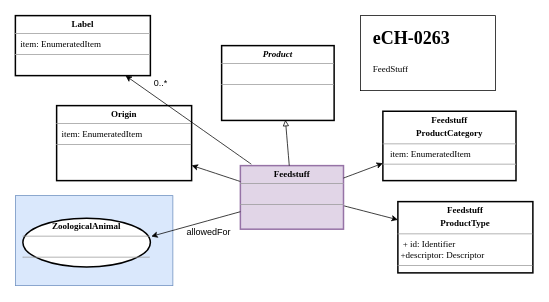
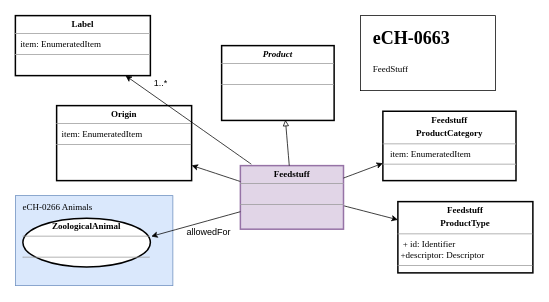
  <mxCell id="0" />
  <mxCell id="1" parent="0" />
  <mxCell id="2" value="&lt;p style=&quot;margin:0px;margin-top:4px;text-align:center;&quot;&gt;&lt;b&gt;Feedstuff&lt;/b&gt;&lt;/p&gt;&lt;hr size=&quot;1&quot;&gt;&lt;p style=&quot;margin:0px;margin-left:4px;&quot;&gt;&amp;nbsp;&lt;br&gt;&lt;/p&gt;&lt;p style=&quot;margin:0px;margin-left:4px;&quot;&gt;&lt;/p&gt;&lt;hr size=&quot;1&quot;&gt;&lt;p style=&quot;margin:0px;margin-left:4px;&quot;&gt;&lt;br&gt;&lt;/p&gt;" style="verticalAlign=top;align=left;overflow=fill;fontSize=12;fontFamily=Verdana;html=1;sketch=0;strokeWidth=2;fillColor=#e1d5e7;strokeColor=#9673a6;" parent="1" vertex="1"><mxGeometry x="320" y="220" width="137.5" height="84.75" as="geometry" /></mxCell>
  <mxCell id="3" value="&lt;p style=&quot;margin:0px;margin-top:4px;text-align:center;&quot;&gt;&lt;b&gt;Origin&lt;/b&gt;&lt;/p&gt;&lt;hr size=&quot;1&quot;&gt;&lt;p style=&quot;margin:0px;margin-left:4px;&quot;&gt;&amp;nbsp;item: EnumeratedItem&lt;br&gt;&lt;/p&gt;&lt;hr size=&quot;1&quot;&gt;&lt;p style=&quot;margin:0px;margin-left:4px;&quot;&gt;&lt;br&gt;&lt;/p&gt;" style="verticalAlign=top;align=left;overflow=fill;fontSize=12;fontFamily=Verdana;html=1;sketch=0;strokeWidth=2;" parent="1" vertex="1"><mxGeometry x="75" y="140" width="180" height="100" as="geometry" /></mxCell>
  <mxCell id="4" value="" style="endArrow=classic;html=1;sketch=0;fontFamily=Verdana;curved=1;exitX=0;exitY=0.25;exitDx=0;exitDy=0;" parent="1" source="2" target="3" edge="1"><mxGeometry width="50" height="50" relative="1" as="geometry"><mxPoint x="985" y="223.25" as="sourcePoint" /><mxPoint x="579.74" y="485.63" as="targetPoint" /></mxGeometry></mxCell>
  <mxCell id="5" value="&lt;p style=&quot;margin:0px;margin-top:4px;text-align:center;&quot;&gt;&lt;b&gt;Label&lt;/b&gt;&lt;/p&gt;&lt;hr size=&quot;1&quot;&gt;&lt;p style=&quot;margin:0px;margin-left:4px;&quot;&gt;&amp;nbsp;item: EnumeratedItem&lt;br&gt;&lt;/p&gt;&lt;hr size=&quot;1&quot;&gt;&lt;p style=&quot;margin:0px;margin-left:4px;&quot;&gt;&lt;br&gt;&lt;/p&gt;" style="verticalAlign=top;align=left;overflow=fill;fontSize=12;fontFamily=Verdana;html=1;sketch=0;strokeWidth=2;" parent="1" vertex="1"><mxGeometry x="20" y="20" width="180" height="80" as="geometry" /></mxCell>
  <mxCell id="6" value="" style="endArrow=classic;html=1;sketch=0;fontFamily=Verdana;curved=1;exitX=0.106;exitY=-0.023;exitDx=0;exitDy=0;exitPerimeter=0;" parent="1" source="2" target="5" edge="1"><mxGeometry width="50" height="50" relative="1" as="geometry"><mxPoint x="1003.75" y="181.812" as="sourcePoint" /><mxPoint x="573.4" y="184.449" as="targetPoint" /></mxGeometry></mxCell>
- <mxCell id="7" value="0..*" style="text;html=1;strokeColor=none;fillColor=none;align=center;verticalAlign=middle;whiteSpace=wrap;rounded=0;" parent="1" vertex="1"><mxGeometry x="184" y="95" width="60" height="30" as="geometry" /></mxCell>
+ <mxCell id="7" value="1..*" style="text;html=1;strokeColor=none;fillColor=none;align=center;verticalAlign=middle;whiteSpace=wrap;rounded=0;" parent="1" vertex="1"><mxGeometry x="184" y="95" width="60" height="30" as="geometry" /></mxCell>
  <mxCell id="8" value="&lt;p style=&quot;margin:0px;margin-top:4px;text-align:center;&quot;&gt;&lt;b style=&quot;background-color: initial;&quot;&gt;Feedstuff&lt;/b&gt;&lt;/p&gt;&lt;p style=&quot;margin:0px;margin-top:4px;text-align:center;&quot;&gt;&lt;b style=&quot;background-color: initial;&quot;&gt;ProductType&lt;/b&gt;&lt;br&gt;&lt;/p&gt;&lt;hr size=&quot;1&quot;&gt;&lt;p style=&quot;margin:0px;margin-left:4px;&quot;&gt;&amp;nbsp;+ id: Identifier&lt;br&gt;&lt;/p&gt;&lt;p style=&quot;margin:0px;margin-left:4px;&quot;&gt;+descriptor: Descriptor&lt;/p&gt;&lt;hr size=&quot;1&quot;&gt;&lt;p style=&quot;margin:0px;margin-left:4px;&quot;&gt;&lt;br&gt;&lt;/p&gt;" style="verticalAlign=top;align=left;overflow=fill;fontSize=12;fontFamily=Verdana;html=1;sketch=0;strokeWidth=2;" parent="1" vertex="1"><mxGeometry x="530" y="268" width="180" height="95" as="geometry" /></mxCell>
  <mxCell id="9" value="&lt;p style=&quot;margin:0px;margin-top:4px;text-align:center;&quot;&gt;&lt;b style=&quot;background-color: initial;&quot;&gt;Feedstuff&lt;/b&gt;&lt;/p&gt;&lt;p style=&quot;margin:0px;margin-top:4px;text-align:center;&quot;&gt;&lt;b style=&quot;background-color: initial;&quot;&gt;ProductCategory&lt;/b&gt;&lt;br&gt;&lt;/p&gt;&lt;hr size=&quot;1&quot;&gt;&lt;p style=&quot;margin:0px;margin-left:4px;&quot;&gt;&amp;nbsp; item: EnumeratedItem&lt;br&gt;&lt;/p&gt;&lt;hr size=&quot;1&quot;&gt;&lt;p style=&quot;margin:0px;margin-left:4px;&quot;&gt;&lt;br&gt;&lt;/p&gt;" style="verticalAlign=top;align=left;overflow=fill;fontSize=12;fontFamily=Verdana;html=1;sketch=0;strokeWidth=2;" parent="1" vertex="1"><mxGeometry x="510" y="147.5" width="177.5" height="92.5" as="geometry" /></mxCell>
  <mxCell id="10" value="" style="endArrow=classic;html=1;sketch=0;fontFamily=Verdana;curved=1;exitX=1.007;exitY=0.634;exitDx=0;exitDy=0;exitPerimeter=0;" parent="1" source="2" target="8" edge="1"><mxGeometry width="50" height="50" relative="1" as="geometry"><mxPoint x="897.54" y="134.625" as="sourcePoint" /><mxPoint x="791.897" y="38" as="targetPoint" /></mxGeometry></mxCell>
  <mxCell id="11" value="" style="endArrow=classic;html=1;sketch=0;fontFamily=Verdana;curved=1;entryX=0;entryY=0.75;entryDx=0;entryDy=0;" parent="1" source="2" target="9" edge="1"><mxGeometry width="50" height="50" relative="1" as="geometry"><mxPoint x="467.5" y="214.01" as="sourcePoint" /><mxPoint x="539.302" y="164" as="targetPoint" /></mxGeometry></mxCell>
  <mxCell id="12" value="allowedFor" style="text;html=1;strokeColor=none;fillColor=none;align=center;verticalAlign=middle;whiteSpace=wrap;rounded=0;" parent="1" vertex="1"><mxGeometry x="248" y="293.5" width="60" height="30" as="geometry" /></mxCell>
  <mxCell id="13" value="" style="rounded=0;whiteSpace=wrap;html=1;fillColor=#dae8fc;strokeColor=#6c8ebf;fontFamily=Verdana;" parent="1" vertex="1"><mxGeometry x="20" y="260" width="210" height="120" as="geometry" /></mxCell>
+ <mxCell id="14" value="eCH-0266 Animals" style="text;html=1;strokeColor=none;fillColor=none;align=left;verticalAlign=middle;whiteSpace=wrap;rounded=0;strokeWidth=2;fontFamily=Verdana;" parent="1" vertex="1"><mxGeometry x="28" y="260" width="140" height="30" as="geometry" /></mxCell>
  <mxCell id="15" value="&lt;p style=&quot;margin:0px;margin-top:4px;text-align:center;&quot;&gt;&lt;b&gt;ZoologicalAnimal&lt;/b&gt;&lt;/p&gt;&lt;hr size=&quot;1&quot;&gt;&lt;p style=&quot;margin:0px;margin-left:4px;&quot;&gt;&amp;nbsp;&amp;nbsp;&lt;br&gt;&lt;/p&gt;&lt;hr size=&quot;1&quot;&gt;&lt;p style=&quot;margin:0px;margin-left:4px;&quot;&gt;&lt;br&gt;&lt;/p&gt;" style="ellipse;verticalAlign=top;align=left;overflow=fill;fontSize=12;fontFamily=Verdana;html=1;sketch=0;strokeWidth=2;" parent="1" vertex="1"><mxGeometry x="30" y="290" width="170" height="65" as="geometry" /></mxCell>
  <mxCell id="16" value="" style="endArrow=classic;html=1;sketch=0;fontFamily=Verdana;curved=1;entryX=1.007;entryY=0.375;entryDx=0;entryDy=0;entryPerimeter=0;" parent="1" source="2" target="15" edge="1"><mxGeometry width="50" height="50" relative="1" as="geometry"><mxPoint x="338" y="234" as="sourcePoint" /><mxPoint x="250" y="318" as="targetPoint" /></mxGeometry></mxCell>
  <mxCell id="17" value="&lt;p style=&quot;margin:0px;margin-top:4px;text-align:center;&quot;&gt;&lt;b&gt;&lt;i&gt;Product&lt;/i&gt;&lt;/b&gt;&lt;/p&gt;&lt;hr size=&quot;1&quot;&gt;&lt;p style=&quot;margin:0px;margin-left:4px;&quot;&gt;&lt;br&gt;&lt;/p&gt;&lt;hr size=&quot;1&quot;&gt;&lt;p style=&quot;margin:0px;margin-left:4px;&quot;&gt;&lt;br&gt;&lt;/p&gt;" style="verticalAlign=top;align=left;overflow=fill;fontSize=12;fontFamily=Verdana;html=1;sketch=0;strokeWidth=2;" parent="1" vertex="1"><mxGeometry x="295" y="60" width="150" height="99.75" as="geometry" /></mxCell>
  <mxCell id="18" value="" style="endArrow=block;html=1;sketch=0;fontFamily=Verdana;curved=1;endFill=0;entryX=0.567;entryY=0.992;entryDx=0;entryDy=0;entryPerimeter=0;" parent="1" source="2" target="17" edge="1"><mxGeometry width="50" height="50" relative="1" as="geometry"><mxPoint x="490" y="282" as="sourcePoint" /><mxPoint x="1208" y="335" as="targetPoint" /></mxGeometry></mxCell>
  <mxCell id="19" value="" style="rounded=0;whiteSpace=wrap;html=1;" vertex="1" parent="1"><mxGeometry x="480" y="20" width="180" height="100" as="geometry" /></mxCell>
- <mxCell id="20" value="&lt;h1&gt;&lt;span style=&quot;background-color: initial;&quot;&gt;eCH-0263&lt;/span&gt;&lt;/h1&gt;&lt;div&gt;&lt;br&gt;&lt;/div&gt;" style="text;html=1;strokeColor=none;fillColor=none;spacing=5;spacingTop=-20;whiteSpace=wrap;overflow=hidden;rounded=0;strokeWidth=2;fontFamily=Verdana;" vertex="1" parent="1"><mxGeometry x="491.5" y="30" width="163.35" height="80" as="geometry" /></mxCell>
+ <mxCell id="20" value="&lt;h1&gt;&lt;span style=&quot;background-color: initial;&quot;&gt;eCH-0663&lt;/span&gt;&lt;/h1&gt;&lt;div&gt;&lt;br&gt;&lt;/div&gt;" style="text;html=1;strokeColor=none;fillColor=none;spacing=5;spacingTop=-20;whiteSpace=wrap;overflow=hidden;rounded=0;strokeWidth=2;fontFamily=Verdana;" vertex="1" parent="1"><mxGeometry x="491.5" y="30" width="163.35" height="80" as="geometry" /></mxCell>
  <mxCell id="21" value="FeedStuff" style="text;html=1;strokeColor=none;fillColor=none;align=left;verticalAlign=middle;whiteSpace=wrap;rounded=0;strokeWidth=2;fontFamily=Verdana;" vertex="1" parent="1"><mxGeometry x="494.85" y="76.5" width="160" height="30" as="geometry" /></mxCell>
